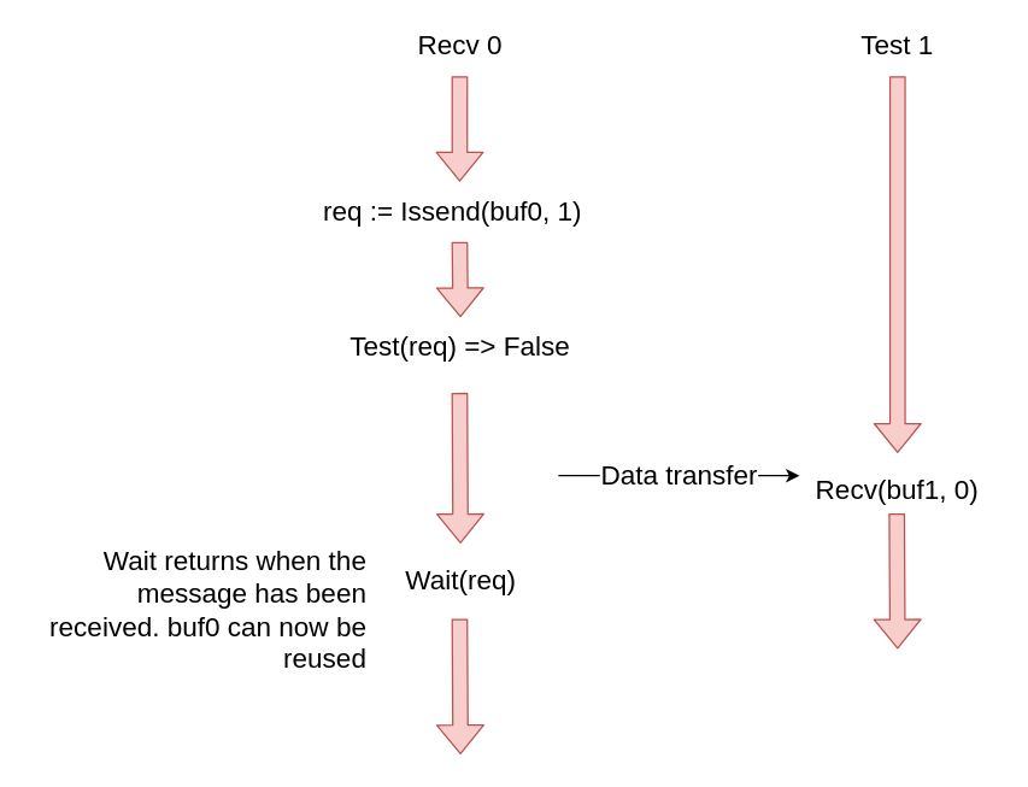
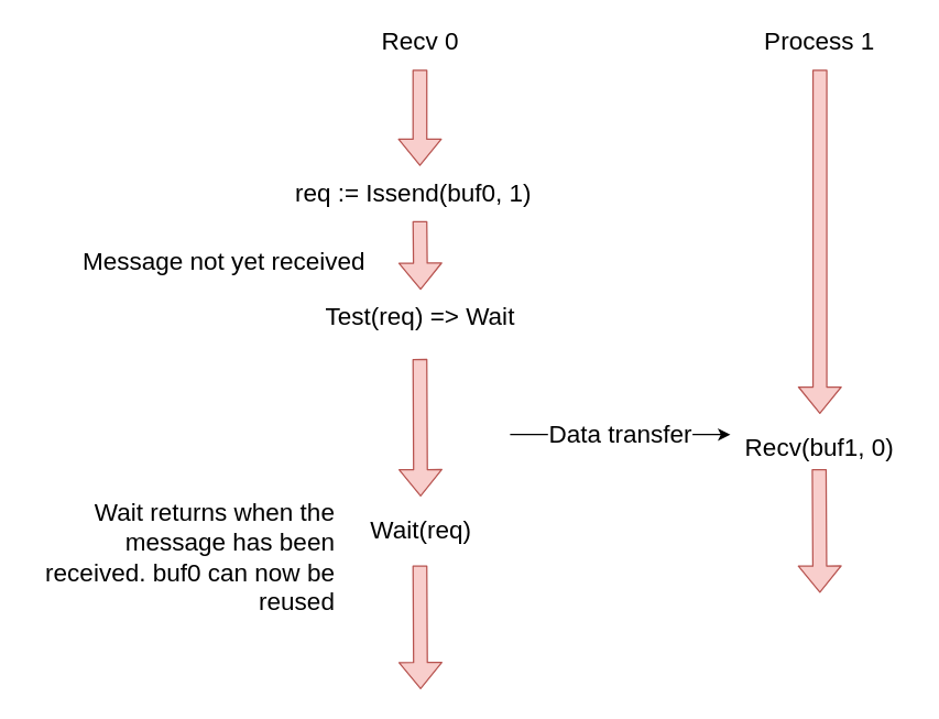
  <mxCell id="0" />
  <mxCell id="1" parent="0" />
  <mxCell id="2" value="Recv 0" style="text;html=1;strokeColor=none;fillColor=none;align=center;verticalAlign=middle;whiteSpace=wrap;rounded=0;fontSize=18;" parent="1" vertex="1"><mxGeometry x="260" y="20" width="90" height="20" as="geometry" /></mxCell>
  <mxCell id="3" value="" style="shape=flexArrow;endArrow=classic;html=1;fontSize=18;fillColor=#f8cecc;strokeColor=#b85450;" parent="1" edge="1"><mxGeometry width="50" height="50" relative="1" as="geometry"><mxPoint x="304.5" y="50" as="sourcePoint" /><mxPoint x="304.5" y="120" as="targetPoint" /></mxGeometry></mxCell>
  <mxCell id="4" value="req := Issend(buf0, 1)" style="text;html=1;strokeColor=none;fillColor=none;align=center;verticalAlign=middle;whiteSpace=wrap;rounded=0;fontSize=18;" parent="1" vertex="1"><mxGeometry x="210" y="130" width="180" height="20" as="geometry" /></mxCell>
  <mxCell id="5" value="" style="shape=flexArrow;endArrow=classic;html=1;fontSize=18;fillColor=#f8cecc;strokeColor=#b85450;" parent="1" edge="1"><mxGeometry width="50" height="50" relative="1" as="geometry"><mxPoint x="304.5" y="160" as="sourcePoint" /><mxPoint x="305" y="210" as="targetPoint" /></mxGeometry></mxCell>
- <mxCell id="6" value="Test 1" style="text;html=1;strokeColor=none;fillColor=none;align=center;verticalAlign=middle;whiteSpace=wrap;rounded=0;fontSize=18;" parent="1" vertex="1"><mxGeometry x="550" y="20" width="90" height="20" as="geometry" /></mxCell>
+ <mxCell id="6" value="Process 1" style="text;html=1;strokeColor=none;fillColor=none;align=center;verticalAlign=middle;whiteSpace=wrap;rounded=0;fontSize=18;" parent="1" vertex="1"><mxGeometry x="550" y="20" width="90" height="20" as="geometry" /></mxCell>
  <mxCell id="7" value="" style="shape=flexArrow;endArrow=classic;html=1;fontSize=18;fillColor=#f8cecc;strokeColor=#b85450;" parent="1" edge="1"><mxGeometry width="50" height="50" relative="1" as="geometry"><mxPoint x="595" y="50" as="sourcePoint" /><mxPoint x="595" y="300" as="targetPoint" /></mxGeometry></mxCell>
  <mxCell id="8" value="Recv(buf1, 0)" style="text;html=1;strokeColor=none;fillColor=none;align=center;verticalAlign=middle;whiteSpace=wrap;rounded=0;fontSize=18;" parent="1" vertex="1"><mxGeometry x="530" y="315" width="130" height="20" as="geometry" /></mxCell>
  <mxCell id="9" value="Data transfer" style="endArrow=classic;html=1;fontSize=18;entryX=0;entryY=0;entryDx=0;entryDy=0;" parent="1" edge="1" target="8"><mxGeometry width="50" height="50" relative="1" as="geometry"><mxPoint x="370" y="315" as="sourcePoint" /><mxPoint x="510" y="360" as="targetPoint" /></mxGeometry></mxCell>
  <mxCell id="10" value="" style="shape=flexArrow;endArrow=classic;html=1;fontSize=18;fillColor=#f8cecc;strokeColor=#b85450;" parent="1" edge="1"><mxGeometry width="50" height="50" relative="1" as="geometry"><mxPoint x="304.5" y="410" as="sourcePoint" /><mxPoint x="305" y="500" as="targetPoint" /></mxGeometry></mxCell>
  <mxCell id="11" value="" style="shape=flexArrow;endArrow=classic;html=1;fontSize=18;fillColor=#f8cecc;strokeColor=#b85450;" parent="1" edge="1"><mxGeometry width="50" height="50" relative="1" as="geometry"><mxPoint x="594.5" y="340" as="sourcePoint" /><mxPoint x="595" y="430" as="targetPoint" /></mxGeometry></mxCell>
- <mxCell id="12" value="Test(req) =&amp;gt; False" style="text;html=1;strokeColor=none;fillColor=none;align=center;verticalAlign=middle;whiteSpace=wrap;rounded=0;fontSize=18;" vertex="1" parent="1"><mxGeometry x="215" y="220" width="180" height="20" as="geometry" /></mxCell>
+ <mxCell id="12" value="Test(req) =&amp;gt; Wait" style="text;html=1;strokeColor=none;fillColor=none;align=center;verticalAlign=middle;whiteSpace=wrap;rounded=0;fontSize=18;" vertex="1" parent="1"><mxGeometry x="215" y="220" width="180" height="20" as="geometry" /></mxCell>
  <mxCell id="13" value="" style="shape=flexArrow;endArrow=classic;html=1;fontSize=18;fillColor=#f8cecc;strokeColor=#b85450;" edge="1" parent="1"><mxGeometry width="50" height="50" relative="1" as="geometry"><mxPoint x="304.5" y="260" as="sourcePoint" /><mxPoint x="305" y="360" as="targetPoint" /></mxGeometry></mxCell>
+ <mxCell id="14" value="Message not yet received" style="text;html=1;strokeColor=none;fillColor=none;align=center;verticalAlign=middle;whiteSpace=wrap;rounded=0;fontSize=18;" vertex="1" parent="1"><mxGeometry x="50" y="180" width="225" height="20" as="geometry" /></mxCell>
  <mxCell id="15" value="Wait(req)" style="text;html=1;align=center;verticalAlign=middle;resizable=0;points=[];autosize=1;strokeWidth=1;fontSize=18;" vertex="1" parent="1"><mxGeometry x="260" y="370" width="90" height="30" as="geometry" /></mxCell>
  <mxCell id="16" value="Wait returns when the message has been received. buf0 can now be reused" style="text;html=1;strokeColor=none;fillColor=none;align=right;verticalAlign=middle;whiteSpace=wrap;rounded=0;fontSize=18;" vertex="1" parent="1"><mxGeometry x="20" y="360" width="225" height="90" as="geometry" /></mxCell>
